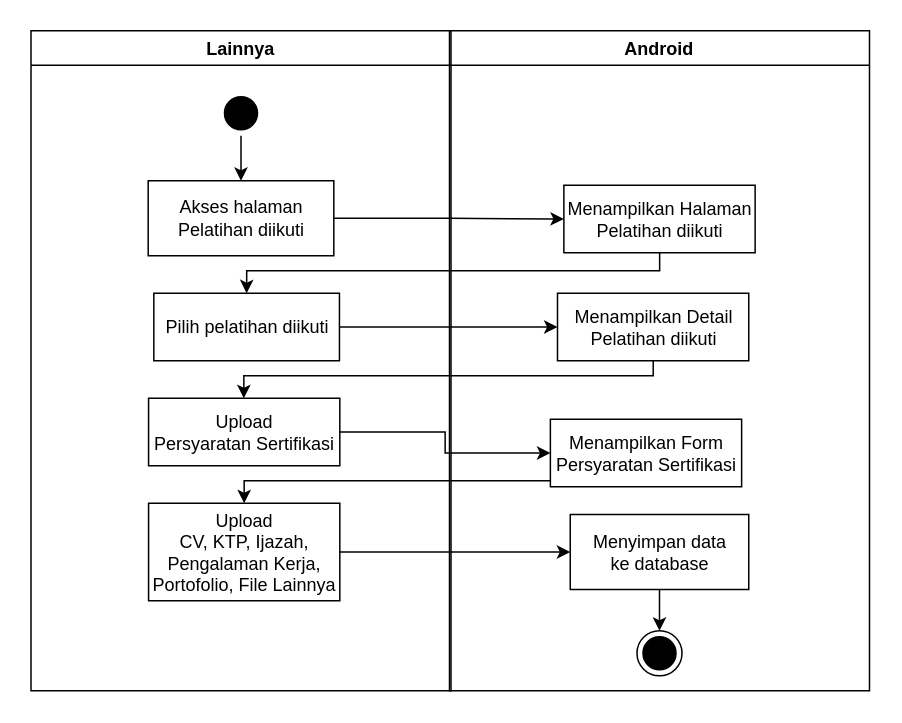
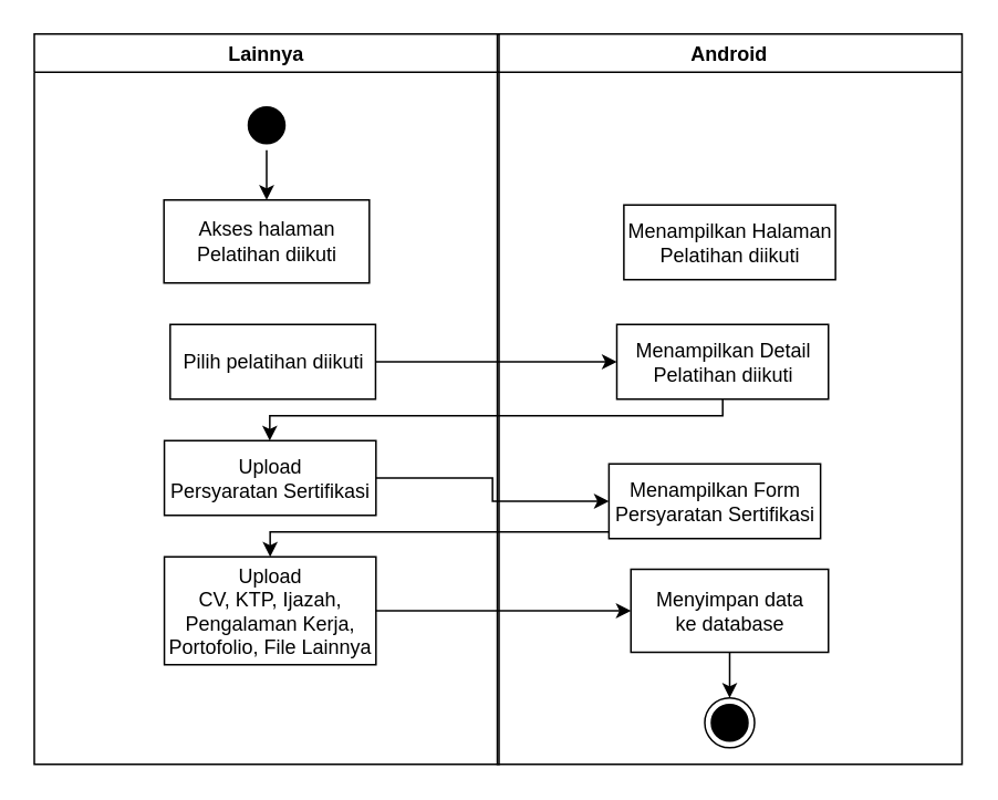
  <mxCell id="0" />
  <mxCell id="1" parent="0" />
  <mxCell id="2" value="Android" style="swimlane;fillColor=none;startSize=23;" parent="1" vertex="1"><mxGeometry x="299" y="20" width="280" height="440" as="geometry" /></mxCell>
  <mxCell id="3" value="Menampilkan Halaman&lt;br&gt;Pelatihan diikuti" style="html=1;strokeColor=#000000;fillColor=default;" parent="2" vertex="1"><mxGeometry x="76.25" y="103" width="127.5" height="45" as="geometry" /></mxCell>
  <mxCell id="4" value="Menampilkan Detail&lt;br&gt;Pelatihan&amp;nbsp;diikuti" style="html=1;strokeColor=#000000;fillColor=default;" parent="2" vertex="1"><mxGeometry x="72" y="175" width="127.5" height="45" as="geometry" /></mxCell>
  <mxCell id="5" style="edgeStyle=orthogonalEdgeStyle;rounded=0;orthogonalLoop=1;jettySize=auto;html=1;entryX=0.5;entryY=0;entryDx=0;entryDy=0;" edge="1" parent="2" source="6" target="13"><mxGeometry relative="1" as="geometry" /></mxCell>
  <mxCell id="6" value="Menyimpan data&lt;br&gt;ke database" style="html=1;strokeColor=#000000;fillColor=default;" parent="2" vertex="1"><mxGeometry x="80.5" y="322.5" width="119" height="50" as="geometry" /></mxCell>
  <mxCell id="7" style="edgeStyle=orthogonalEdgeStyle;rounded=0;orthogonalLoop=1;jettySize=auto;html=1;entryX=0;entryY=0.5;entryDx=0;entryDy=0;" edge="1" parent="2" source="8" target="12"><mxGeometry relative="1" as="geometry" /></mxCell>
  <mxCell id="8" value="Upload&lt;br&gt;Persyaratan Sertifikasi" style="html=1;strokeColor=#000000;fillColor=default;" parent="2" vertex="1"><mxGeometry x="-200.62" y="245" width="127.5" height="45" as="geometry" /></mxCell>
  <mxCell id="9" value="Upload&lt;br&gt;CV, KTP, Ijazah, &lt;br&gt;Pengalaman Kerja,&lt;br&gt;Portofolio, File Lainnya" style="html=1;strokeColor=#000000;fillColor=default;" parent="2" vertex="1"><mxGeometry x="-200.62" y="315" width="127.5" height="65" as="geometry" /></mxCell>
  <mxCell id="10" style="edgeStyle=orthogonalEdgeStyle;rounded=0;orthogonalLoop=1;jettySize=auto;html=1;entryX=0;entryY=0.5;entryDx=0;entryDy=0;" parent="2" source="9" target="6" edge="1"><mxGeometry relative="1" as="geometry" /></mxCell>
  <mxCell id="11" style="edgeStyle=orthogonalEdgeStyle;rounded=0;orthogonalLoop=1;jettySize=auto;html=1;entryX=0.5;entryY=0;entryDx=0;entryDy=0;" edge="1" parent="2" source="12" target="9"><mxGeometry relative="1" as="geometry"><Array as="points"><mxPoint x="136" y="300" /><mxPoint x="-137" y="300" /></Array></mxGeometry></mxCell>
  <mxCell id="12" value="Menampilkan Form&lt;br&gt;Persyaratan Sertifikasi" style="html=1;strokeColor=#000000;fillColor=default;" vertex="1" parent="2"><mxGeometry x="67.25" y="259" width="127.5" height="45" as="geometry" /></mxCell>
  <mxCell id="13" value="" style="ellipse;html=1;shape=endState;fillColor=#000000;strokeColor=#000000;" parent="2" vertex="1"><mxGeometry x="125" y="400" width="30" height="30" as="geometry" /></mxCell>
  <mxCell id="14" value="Lainnya" style="swimlane;fillColor=none;" parent="1" vertex="1"><mxGeometry x="20" y="20" width="280" height="440" as="geometry" /></mxCell>
  <mxCell id="15" style="edgeStyle=orthogonalEdgeStyle;rounded=0;orthogonalLoop=1;jettySize=auto;html=1;entryX=0.5;entryY=0;entryDx=0;entryDy=0;" parent="14" source="16" target="17" edge="1"><mxGeometry relative="1" as="geometry" /></mxCell>
  <mxCell id="16" value="" style="ellipse;html=1;shape=startState;fillColor=#000000;strokeColor=#000000;" parent="14" vertex="1"><mxGeometry x="125" y="40" width="30" height="30" as="geometry" /></mxCell>
  <mxCell id="17" value="Akses halaman&lt;br&gt;Pelatihan&amp;nbsp;diikuti" style="html=1;strokeColor=#000000;fillColor=default;" parent="14" vertex="1"><mxGeometry x="78.13" y="100" width="123.75" height="50" as="geometry" /></mxCell>
  <mxCell id="18" value="Pilih pelatihan diikuti" style="html=1;strokeColor=#000000;fillColor=default;" vertex="1" parent="14"><mxGeometry x="81.88" y="175" width="123.75" height="45" as="geometry" /></mxCell>
  <mxCell id="19" style="edgeStyle=orthogonalEdgeStyle;rounded=0;orthogonalLoop=1;jettySize=auto;html=1;entryX=0.5;entryY=0;entryDx=0;entryDy=0;" parent="1" source="4" edge="1"><mxGeometry relative="1" as="geometry"><mxPoint x="161.88" y="265" as="targetPoint" /><Array as="points"><mxPoint x="435" y="250" /><mxPoint x="162" y="250" /></Array></mxGeometry></mxCell>
- <mxCell id="20" style="edgeStyle=orthogonalEdgeStyle;rounded=0;orthogonalLoop=1;jettySize=auto;html=1;entryX=0;entryY=0.5;entryDx=0;entryDy=0;" parent="1" source="17" target="3" edge="1"><mxGeometry relative="1" as="geometry" /></mxCell>
- <mxCell id="21" style="edgeStyle=orthogonalEdgeStyle;rounded=0;orthogonalLoop=1;jettySize=auto;html=1;entryX=0.5;entryY=0;entryDx=0;entryDy=0;" parent="1" source="3" target="18" edge="1"><mxGeometry relative="1" as="geometry"><Array as="points"><mxPoint x="439" y="180" /><mxPoint x="164" y="180" /></Array></mxGeometry></mxCell>
  <mxCell id="22" style="edgeStyle=orthogonalEdgeStyle;rounded=0;orthogonalLoop=1;jettySize=auto;html=1;entryX=0;entryY=0.5;entryDx=0;entryDy=0;" edge="1" parent="1" source="18" target="4"><mxGeometry relative="1" as="geometry" /></mxCell>
